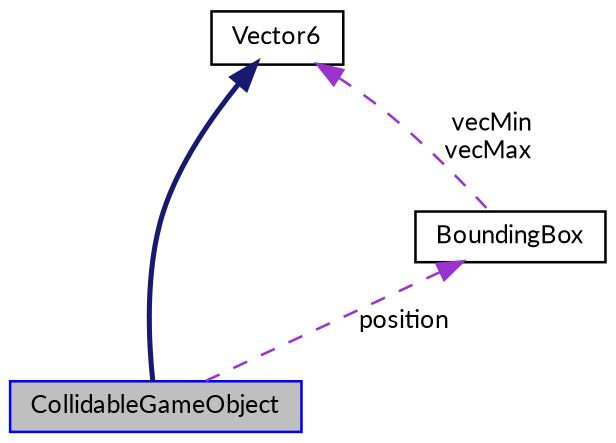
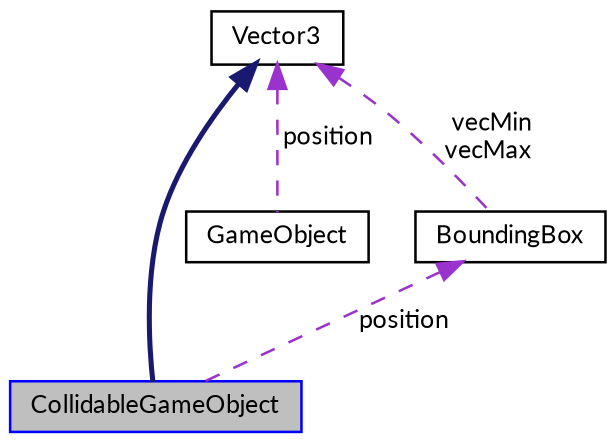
  digraph {
    fontname=Lato
    node [color=black fillcolor=white fontname=Lato fontsize=10 shape=record style=filled]
    edge [color=darkorchid3 dir=back fontname=Lato fontsize=10 labelfontname=Helvetica labelfontsize=10 style=dashed]
    n1 [color=blue fillcolor=grey75 fontcolor=black height=0.2 label=CollidableGameObject width=0.4]
-   n3 [height=0.2 label=Vector6 width=0.4]
+   n2 [height=0.2 label=GameObject width=0.4]
+   n3 [height=0.2 label=Vector3 width=0.4]
    n4 [height=0.2 label=BoundingBox width=0.4]
    n3 -> n1 [color=midnightblue style=bold]
+   n3 -> n2 [label=" position"]
    n3 -> n4 [label=" vecMin\nvecMax"]
    n4 -> n1 [label=" position"]
  }
